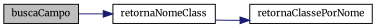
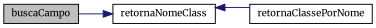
  digraph {
    fontname=Merriweather
    rankdir=LR
    node [color=black fillcolor=white fontname=Merriweather fontsize=10 shape=record style=filled]
    edge [color=midnightblue fontname=Merriweather fontsize=10 labelfontname=Helvetica labelfontsize=10 style=solid]
    n1 [fillcolor=grey75 fontcolor=black height=0.2 label=buscaCampo width=0.4]
    n2 [height=0.2 label=retornaNomeClass width=0.4]
    n3 [height=0.2 label=retornaClassePorNome width=0.4]
    n1 -> n2
-   n2 -> n3
+   n3 -> n2
  }
